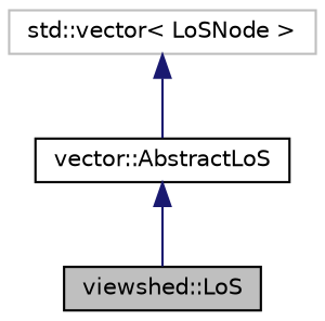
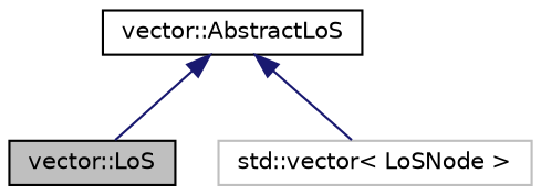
  digraph {
    node [color=black fillcolor=white fontname=Helvetica fontsize=10 shape=record style=filled]
    edge [color=midnightblue dir=back fontname=Helvetica fontsize=10 labelfontname=Helvetica labelfontsize=10 style=solid]
-   n1 [fillcolor=grey75 fontcolor=black height=0.2 label="viewshed::LoS" width=0.4]
+   n1 [fillcolor=grey75 fontcolor=black height=0.2 label="vector::LoS" width=0.4]
    n2 [height=0.2 label="vector::AbstractLoS" width=0.4]
    n3 [color=grey75 height=0.2 label="std::vector\< LoSNode \>" width=0.4]
    n2 -> n1
-   n3 -> n2
+   n2 -> n3
  }
